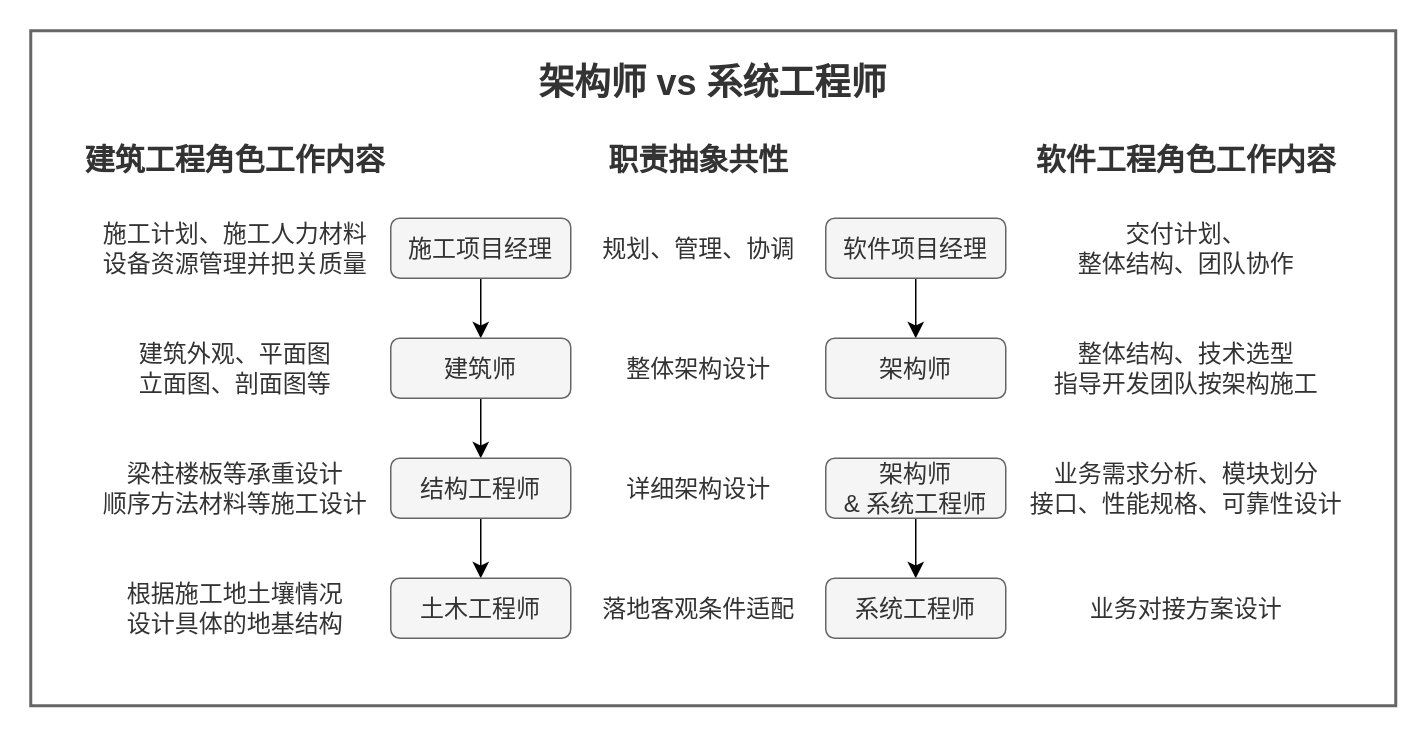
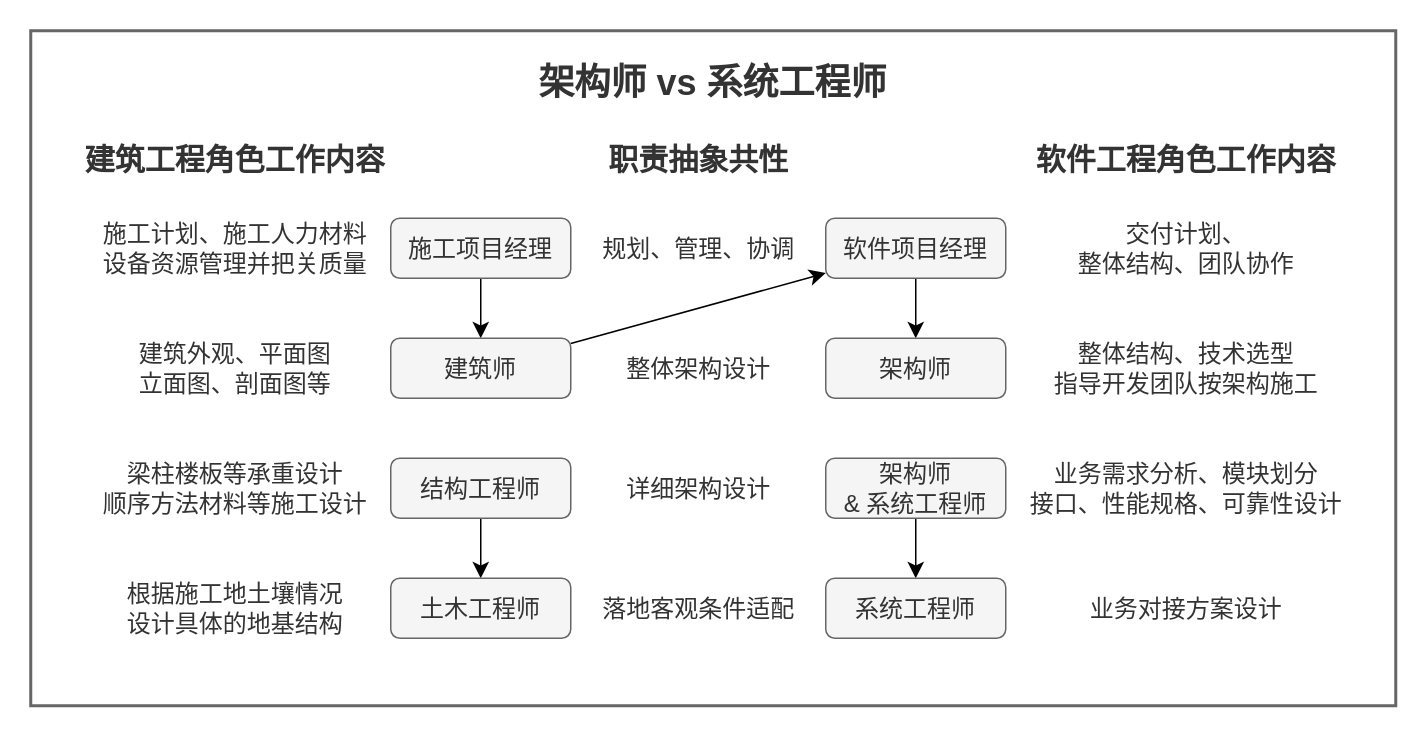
  <mxCell id="0" />
  <mxCell id="1" parent="0" />
  <mxCell id="2" value="&lt;p style=&quot;line-height: 80%;&quot;&gt;&lt;font style=&quot;font-size: 24px;&quot;&gt;架构师 vs 系统工程师&lt;/font&gt;&lt;/p&gt;" style="whiteSpace=wrap;html=1;rounded=0;strokeColor=#666666;align=center;verticalAlign=top;fontFamily=Helvetica;fontSize=20;fontColor=#333333;fillColor=#FFFFFF;strokeWidth=2;fontStyle=1" vertex="1" parent="1"><mxGeometry x="20" y="20" width="910" height="450" as="geometry" /></mxCell>
  <mxCell id="3" value="" style="edgeStyle=none;curved=1;orthogonalLoop=1;jettySize=auto;html=1;fontSize=12;startSize=8;endSize=8;" edge="1" parent="1" source="4" target="6"><mxGeometry relative="1" as="geometry"><Array as="points"><mxPoint x="320" y="185" /></Array></mxGeometry></mxCell>
  <mxCell id="4" value="施工项目经理" style="whiteSpace=wrap;html=1;fontSize=16;fillColor=#f5f5f5;strokeColor=#666666;rounded=1;fontColor=#333333;" vertex="1" parent="1"><mxGeometry y="145" width="120" height="40" as="geometry" x="260" /></mxCell>
- <mxCell id="5" value="" style="edgeStyle=none;curved=1;orthogonalLoop=1;jettySize=auto;html=1;fontFamily=Helvetica;fontSize=16;fontColor=#333333;startSize=8;endSize=8;" edge="1" parent="1" source="6" target="8"><mxGeometry relative="1" as="geometry" /></mxCell>
+ <mxCell id="5" value="" style="edgeStyle=none;curved=1;orthogonalLoop=1;jettySize=auto;html=1;fontFamily=Helvetica;fontSize=16;fontColor=#333333;startSize=8;endSize=8;" edge="1" parent="1" source="6" target="16"><mxGeometry relative="1" as="geometry" /></mxCell>
  <mxCell id="6" value="建筑师" style="whiteSpace=wrap;html=1;fontSize=16;fillColor=#f5f5f5;strokeColor=#666666;fontColor=#333333;rounded=1;" vertex="1" parent="1"><mxGeometry y="225" width="120" height="40" as="geometry" x="260" /></mxCell>
  <mxCell id="7" value="" style="edgeStyle=none;curved=1;orthogonalLoop=1;jettySize=auto;html=1;fontFamily=Helvetica;fontSize=16;fontColor=#333333;startSize=8;endSize=8;" edge="1" parent="1" source="8" target="9"><mxGeometry relative="1" as="geometry" /></mxCell>
  <mxCell id="8" value="结构工程师" style="whiteSpace=wrap;html=1;fontSize=16;fillColor=#f5f5f5;strokeColor=#666666;fontColor=#333333;rounded=1;" vertex="1" parent="1"><mxGeometry y="305" width="120" height="40" as="geometry" x="260" /></mxCell>
  <mxCell id="9" value="土木工程师" style="whiteSpace=wrap;html=1;fontSize=16;fillColor=#f5f5f5;strokeColor=#666666;fontColor=#333333;rounded=1;" vertex="1" parent="1"><mxGeometry y="385" width="120" height="40" as="geometry" x="260" /></mxCell>
  <mxCell id="10" value="规划、管理、协调" style="text;html=1;align=center;verticalAlign=middle;resizable=0;points=[];autosize=1;strokeColor=none;fillColor=none;fontSize=16;fontFamily=Helvetica;fontColor=#333333;" vertex="1" parent="1"><mxGeometry x="390" y="150" width="150" height="30" as="geometry" /></mxCell>
  <mxCell id="11" value="" style="edgeStyle=none;curved=1;orthogonalLoop=1;jettySize=auto;html=1;fontFamily=Helvetica;fontSize=16;fontColor=#333333;startSize=8;endSize=8;" edge="1" parent="1" source="16" target="12"><mxGeometry relative="1" as="geometry" /></mxCell>
  <mxCell id="12" value="架构师" style="whiteSpace=wrap;html=1;fontSize=16;fillColor=#f5f5f5;strokeColor=#666666;fontColor=#333333;rounded=1;" vertex="1" parent="1"><mxGeometry x="550" y="225" width="120" height="40" as="geometry" /></mxCell>
  <mxCell id="13" value="" style="edgeStyle=none;curved=1;orthogonalLoop=1;jettySize=auto;html=1;fontFamily=Helvetica;fontSize=16;fontColor=#333333;startSize=8;endSize=8;" edge="1" parent="1" source="14" target="15"><mxGeometry relative="1" as="geometry" /></mxCell>
  <mxCell id="14" value="架构师&lt;br&gt;&amp;amp; 系统工程师" style="whiteSpace=wrap;html=1;fontSize=16;fillColor=#f5f5f5;strokeColor=#666666;fontColor=#333333;rounded=1;" vertex="1" parent="1"><mxGeometry x="550" y="305" width="120" height="40" as="geometry" /></mxCell>
  <mxCell id="15" value="系统工程师" style="whiteSpace=wrap;html=1;fontSize=16;fillColor=#f5f5f5;strokeColor=#666666;fontColor=#333333;rounded=1;" vertex="1" parent="1"><mxGeometry x="550" y="385" width="120" height="40" as="geometry" /></mxCell>
  <mxCell id="16" value="软件项目经理" style="whiteSpace=wrap;html=1;rounded=1;strokeColor=#666666;align=center;verticalAlign=middle;fontFamily=Helvetica;fontSize=16;fontColor=#333333;fillColor=#f5f5f5;" vertex="1" parent="1"><mxGeometry x="550" y="145" width="120" height="40" as="geometry" /></mxCell>
  <mxCell id="17" value="整体架构设计" style="text;html=1;align=center;verticalAlign=middle;resizable=0;points=[];autosize=1;strokeColor=none;fillColor=none;fontSize=16;fontFamily=Helvetica;fontColor=#333333;" vertex="1" parent="1"><mxGeometry x="405" y="230" width="120" height="30" as="geometry" /></mxCell>
  <mxCell id="18" value="详细架构设计" style="text;html=1;align=center;verticalAlign=middle;resizable=0;points=[];autosize=1;strokeColor=none;fillColor=none;fontSize=16;fontFamily=Helvetica;fontColor=#333333;" vertex="1" parent="1"><mxGeometry x="405" y="310" width="120" height="30" as="geometry" /></mxCell>
  <mxCell id="19" value="职责抽象共性" style="text;html=1;align=center;verticalAlign=middle;resizable=0;points=[];autosize=1;strokeColor=none;fillColor=none;fontSize=20;fontFamily=Helvetica;fontColor=#333333;fontStyle=1" vertex="1" parent="1"><mxGeometry x="395" y="85" width="140" height="40" as="geometry" /></mxCell>
  <mxCell id="20" value="建筑工程角色工作内容" style="text;html=1;align=center;verticalAlign=middle;resizable=0;points=[];autosize=1;strokeColor=none;fillColor=none;fontSize=20;fontFamily=Helvetica;fontColor=#333333;fontStyle=1" vertex="1" parent="1"><mxGeometry x="46" y="85" width="220" height="40" as="geometry" /></mxCell>
  <mxCell id="21" value="建筑外观、平面图&lt;br&gt;立面图、剖面图等" style="text;html=1;align=center;verticalAlign=middle;resizable=0;points=[];autosize=1;strokeColor=none;fillColor=none;fontSize=16;fontFamily=Helvetica;fontColor=#333333;" vertex="1" parent="1"><mxGeometry x="81" y="220" width="150" height="50" as="geometry" /></mxCell>
  <mxCell id="22" value="施工计划、施工人力材料&lt;br&gt;设备资源管理并把关质量" style="text;html=1;align=center;verticalAlign=middle;resizable=0;points=[];autosize=1;strokeColor=none;fillColor=none;fontSize=16;fontFamily=Helvetica;fontColor=#333333;" vertex="1" parent="1"><mxGeometry x="56" y="140" width="200" height="50" as="geometry" /></mxCell>
  <mxCell id="23" value="梁柱楼板等承重设计&lt;br&gt;顺序方法材料等施工设计" style="text;html=1;align=center;verticalAlign=middle;resizable=0;points=[];autosize=1;strokeColor=none;fillColor=none;fontSize=16;fontFamily=Helvetica;fontColor=#333333;" vertex="1" parent="1"><mxGeometry x="56" y="300" width="200" height="50" as="geometry" /></mxCell>
  <mxCell id="24" value="根据施工地土壤情况&lt;br&gt;设计具体的地基结构" style="text;html=1;align=center;verticalAlign=middle;resizable=0;points=[];autosize=1;strokeColor=none;fillColor=none;fontSize=16;fontFamily=Helvetica;fontColor=#333333;" vertex="1" parent="1"><mxGeometry x="71" y="380" width="170" height="50" as="geometry" /></mxCell>
  <mxCell id="25" value="落地客观条件适配" style="text;html=1;align=center;verticalAlign=middle;resizable=0;points=[];autosize=1;strokeColor=none;fillColor=none;fontSize=16;fontFamily=Helvetica;fontColor=#333333;" vertex="1" parent="1"><mxGeometry x="390" y="390" width="150" height="30" as="geometry" /></mxCell>
  <mxCell id="26" value="软件工程角色工作内容" style="text;html=1;align=center;verticalAlign=middle;resizable=0;points=[];autosize=1;strokeColor=none;fillColor=none;fontSize=20;fontFamily=Helvetica;fontColor=#333333;fontStyle=1" vertex="1" parent="1"><mxGeometry x="680" y="85" width="220" height="40" as="geometry" /></mxCell>
  <mxCell id="27" value="交付计划、&lt;br&gt;整体结构、团队协作" style="text;html=1;align=center;verticalAlign=middle;resizable=0;points=[];autosize=1;strokeColor=none;fillColor=none;fontSize=16;fontFamily=Helvetica;fontColor=#333333;" vertex="1" parent="1"><mxGeometry x="705" y="140" width="170" height="50" as="geometry" /></mxCell>
  <mxCell id="28" value="整体结构、技术选型&lt;br&gt;指导开发团队按架构施工" style="text;html=1;align=center;verticalAlign=middle;resizable=0;points=[];autosize=1;strokeColor=none;fillColor=none;fontSize=16;fontFamily=Helvetica;fontColor=#333333;" vertex="1" parent="1"><mxGeometry x="690" y="220" width="200" height="50" as="geometry" /></mxCell>
  <mxCell id="29" value="业务需求分析、模块划分&lt;br&gt;接口、性能规格、可靠性设计" style="text;html=1;align=center;verticalAlign=middle;resizable=0;points=[];autosize=1;strokeColor=none;fillColor=none;fontSize=16;fontFamily=Helvetica;fontColor=#333333;" vertex="1" parent="1"><mxGeometry x="675" y="300" width="230" height="50" as="geometry" /></mxCell>
  <mxCell id="30" value="业务对接方案设计" style="text;html=1;align=center;verticalAlign=middle;resizable=0;points=[];autosize=1;strokeColor=none;fillColor=none;fontSize=16;fontFamily=Helvetica;fontColor=#333333;" vertex="1" parent="1"><mxGeometry x="715" y="390" width="150" height="30" as="geometry" /></mxCell>
  <mxCell id="31" style="edgeStyle=none;curved=1;orthogonalLoop=1;jettySize=auto;html=1;entryX=1;entryY=0.5;entryDx=0;entryDy=0;fontFamily=Helvetica;fontSize=16;fontColor=#333333;startSize=8;endSize=8;" edge="1" parent="1" source="2" target="2"><mxGeometry relative="1" as="geometry" /></mxCell>
